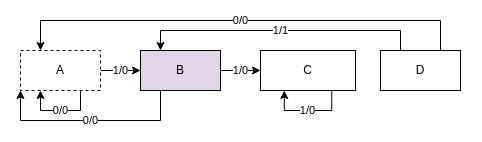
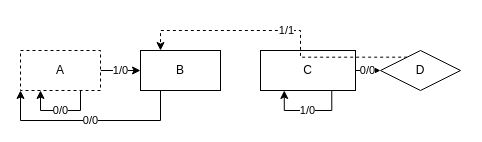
  <mxCell id="0" />
  <mxCell id="1" parent="0" />
+ <mxCell id="2" value="0/0" style="edgeStyle=orthogonalEdgeStyle;rounded=0;orthogonalLoop=1;jettySize=auto;html=1;entryX=0;entryY=0.5;entryDx=0;entryDy=0;" edge="1" parent="1" source="3" target="6"><mxGeometry relative="1" as="geometry" /></mxCell>
  <mxCell id="3" value="C" style="rounded=0;whiteSpace=wrap;html=1;" vertex="1" parent="1"><mxGeometry x="260" y="50" width="95" height="40" as="geometry" /></mxCell>
- <mxCell id="4" value="1/1" style="edgeStyle=orthogonalEdgeStyle;rounded=0;orthogonalLoop=1;jettySize=auto;html=1;exitX=0.25;exitY=0;exitDx=0;exitDy=0;entryX=0.25;entryY=0;entryDx=0;entryDy=0;" edge="1" parent="1" source="6" target="9"><mxGeometry relative="1" as="geometry" /></mxCell>
- <mxCell id="5" value="0/0" style="edgeStyle=orthogonalEdgeStyle;rounded=0;orthogonalLoop=1;jettySize=auto;html=1;exitX=0.75;exitY=0;exitDx=0;exitDy=0;entryX=0.25;entryY=0;entryDx=0;entryDy=0;" edge="1" parent="1" source="6" target="11"><mxGeometry relative="1" as="geometry"><Array as="points"><mxPoint x="440" y="20" /><mxPoint x="40" y="20" /></Array></mxGeometry></mxCell>
- <mxCell id="6" value="D" style="rounded=0;whiteSpace=wrap;html=1;" vertex="1" parent="1"><mxGeometry x="380" y="50" width="80" height="40" as="geometry" /></mxCell>
- <mxCell id="7" value="1/0" style="edgeStyle=orthogonalEdgeStyle;rounded=0;orthogonalLoop=1;jettySize=auto;html=1;entryX=0;entryY=0.5;entryDx=0;entryDy=0;" edge="1" parent="1" source="9" target="3"><mxGeometry relative="1" as="geometry" /></mxCell>
+ <mxCell id="4" value="1/1" style="edgeStyle=orthogonalEdgeStyle;rounded=0;orthogonalLoop=1;jettySize=auto;html=1;exitX=0.25;exitY=0;exitDx=0;exitDy=0;entryX=0.25;entryY=0;entryDx=0;entryDy=0;dashed=1;" edge="1" parent="1" source="6" target="9"><mxGeometry relative="1" as="geometry" /></mxCell>
+ <mxCell id="6" value="D" style="rhombus;whiteSpace=wrap;html=1;" vertex="1" parent="1"><mxGeometry x="380" y="50" width="80" height="40" as="geometry" /></mxCell>
  <mxCell id="8" value="0/0" style="edgeStyle=orthogonalEdgeStyle;rounded=0;orthogonalLoop=1;jettySize=auto;html=1;exitX=0.25;exitY=1;exitDx=0;exitDy=0;entryX=0;entryY=1;entryDx=0;entryDy=0;" edge="1" parent="1" source="9" target="11"><mxGeometry relative="1" as="geometry"><Array as="points"><mxPoint x="160" y="120" /><mxPoint x="20" y="120" /></Array></mxGeometry></mxCell>
- <mxCell id="9" value="B" style="rounded=0;whiteSpace=wrap;html=1;fillColor=#e1d5e7;" vertex="1" parent="1"><mxGeometry x="140" y="50" width="80" height="40" as="geometry" /></mxCell>
+ <mxCell id="9" value="B" style="rounded=0;whiteSpace=wrap;html=1;" vertex="1" parent="1"><mxGeometry x="140" y="50" width="80" height="40" as="geometry" /></mxCell>
  <mxCell id="10" value="1/0" style="edgeStyle=orthogonalEdgeStyle;rounded=0;orthogonalLoop=1;jettySize=auto;html=1;entryX=0;entryY=0.5;entryDx=0;entryDy=0;" edge="1" parent="1" source="11" target="9"><mxGeometry relative="1" as="geometry" /></mxCell>
  <mxCell id="11" value="A" style="rounded=0;whiteSpace=wrap;html=1;dashed=1;" vertex="1" parent="1"><mxGeometry x="20" y="50" width="80" height="40" as="geometry" /></mxCell>
  <mxCell id="12" value="0/0" style="edgeStyle=orthogonalEdgeStyle;rounded=0;orthogonalLoop=1;jettySize=auto;html=1;exitX=0.75;exitY=1;exitDx=0;exitDy=0;entryX=0.25;entryY=1;entryDx=0;entryDy=0;" edge="1" parent="1" source="11" target="11"><mxGeometry relative="1" as="geometry" /></mxCell>
  <mxCell id="13" value="1/0" style="edgeStyle=orthogonalEdgeStyle;rounded=0;orthogonalLoop=1;jettySize=auto;html=1;exitX=0.75;exitY=1;exitDx=0;exitDy=0;entryX=0.25;entryY=1;entryDx=0;entryDy=0;" edge="1" parent="1" source="3" target="3"><mxGeometry relative="1" as="geometry" /></mxCell>
